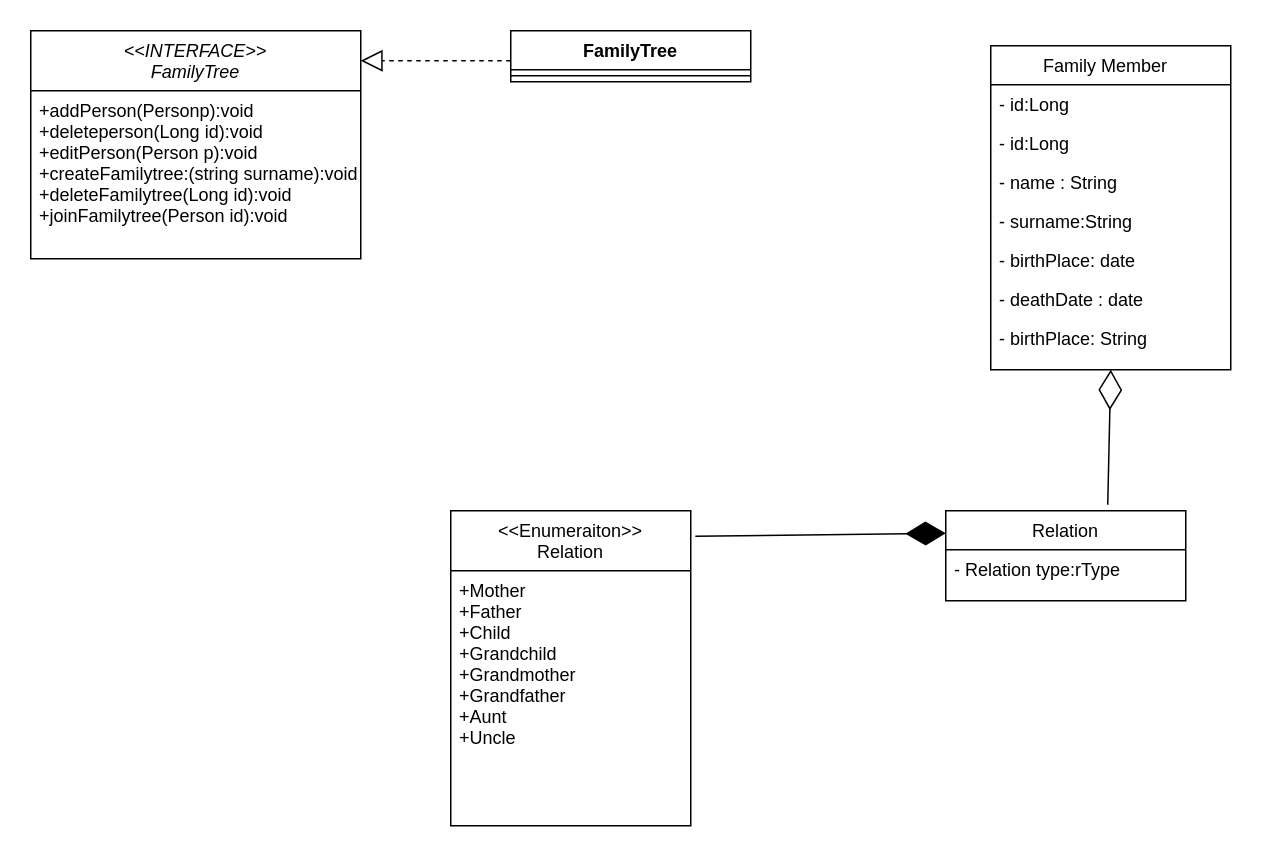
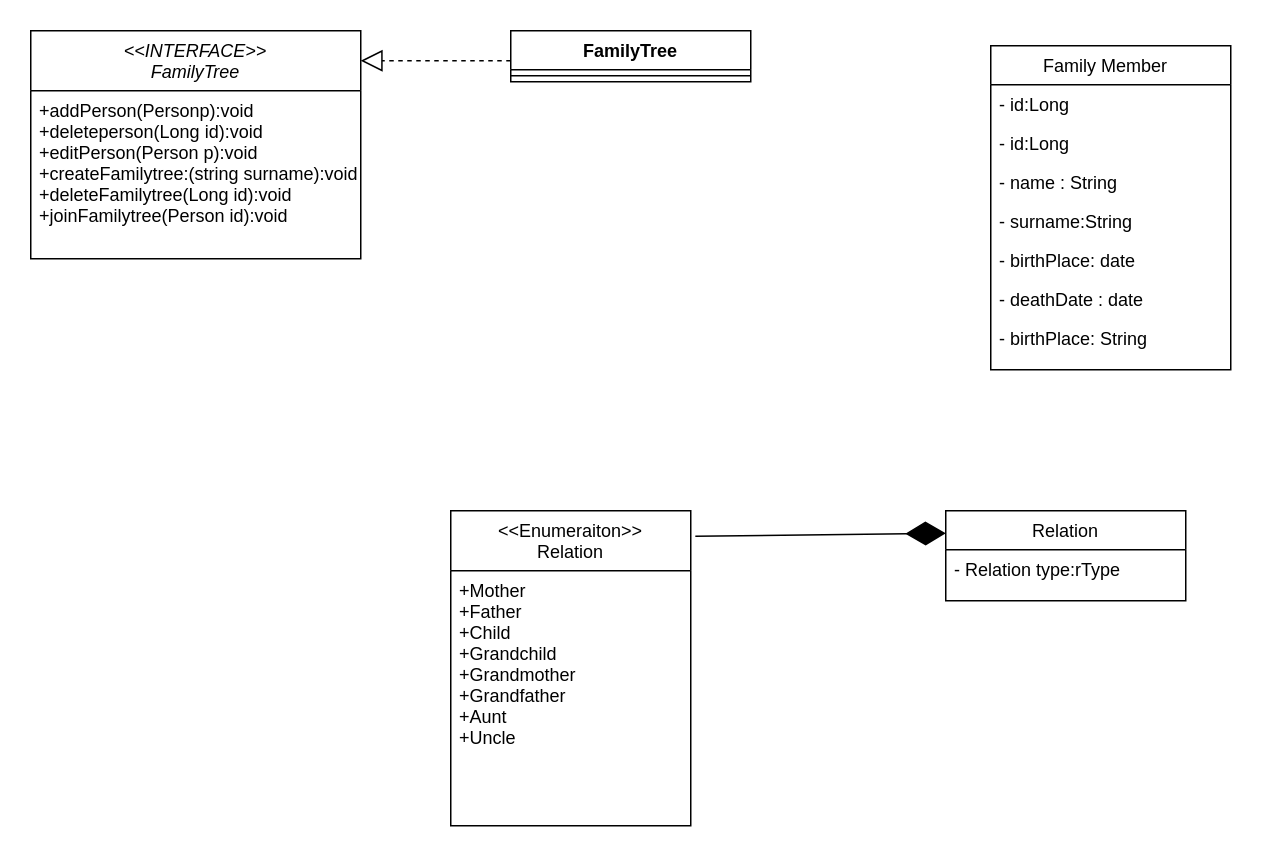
  <mxCell id="0" />
  <mxCell id="1" parent="0" />
  <mxCell id="2" value="&lt;&lt;INTERFACE&gt;&gt;&#10;FamilyTree&#10;" style="swimlane;fontStyle=2;align=center;verticalAlign=top;childLayout=stackLayout;horizontal=1;startSize=40;horizontalStack=0;resizeParent=1;resizeLast=0;collapsible=1;marginBottom=0;rounded=0;shadow=0;strokeWidth=1;" vertex="1" parent="1"><mxGeometry x="20" y="20" width="220" height="152" as="geometry"><mxRectangle x="230" y="140" width="160" height="26" as="alternateBounds" /></mxGeometry></mxCell>
  <mxCell id="3" value="+addPerson(Personp):void&#10;+deleteperson(Long id):void&#10;+editPerson(Person p):void&#10;+createFamilytree:(string surname):void&#10;+deleteFamilytree(Long id):void&#10;+joinFamilytree(Person id):void" style="text;align=left;verticalAlign=top;spacingLeft=4;spacingRight=4;overflow=hidden;rotatable=0;points=[[0,0.5],[1,0.5]];portConstraint=eastwest;" vertex="1" parent="2"><mxGeometry y="40" width="220" as="geometry" /></mxCell>
  <mxCell id="4" value="" style="line;html=1;strokeWidth=1;align=left;verticalAlign=middle;spacingTop=-1;spacingLeft=3;spacingRight=3;rotatable=0;labelPosition=right;points=[];portConstraint=eastwest;" vertex="1" parent="2"><mxGeometry y="40" width="220" as="geometry" /></mxCell>
  <mxCell id="5" value="&lt;&lt;Enumeraiton&gt;&gt;&#10;Relation" style="swimlane;fontStyle=0;align=center;verticalAlign=top;childLayout=stackLayout;horizontal=1;startSize=40;horizontalStack=0;resizeParent=1;resizeLast=0;collapsible=1;marginBottom=0;rounded=0;shadow=0;strokeWidth=1;" vertex="1" parent="1"><mxGeometry x="300" y="340" width="160" height="210" as="geometry"><mxRectangle x="130" y="380" width="160" height="26" as="alternateBounds" /></mxGeometry></mxCell>
  <mxCell id="6" value="+Mother&#10;+Father&#10;+Child&#10;+Grandchild&#10;+Grandmother&#10;+Grandfather&#10;+Aunt&#10;+Uncle" style="text;align=left;verticalAlign=top;spacingLeft=4;spacingRight=4;overflow=hidden;rotatable=0;points=[[0,0.5],[1,0.5]];portConstraint=eastwest;" vertex="1" parent="5"><mxGeometry y="40" width="160" height="170" as="geometry" /></mxCell>
  <mxCell id="7" value="Relation" style="swimlane;fontStyle=0;align=center;verticalAlign=top;childLayout=stackLayout;horizontal=1;startSize=26;horizontalStack=0;resizeParent=1;resizeLast=0;collapsible=1;marginBottom=0;rounded=0;shadow=0;strokeWidth=1;" vertex="1" parent="1"><mxGeometry x="630" y="340" width="160" height="60" as="geometry"><mxRectangle x="340" y="380" width="170" height="26" as="alternateBounds" /></mxGeometry></mxCell>
  <mxCell id="8" value="- Relation type:rType" style="text;align=left;verticalAlign=top;spacingLeft=4;spacingRight=4;overflow=hidden;rotatable=0;points=[[0,0.5],[1,0.5]];portConstraint=eastwest;" vertex="1" parent="7"><mxGeometry y="26" width="160" height="26" as="geometry" /></mxCell>
  <mxCell id="9" value="" style="line;html=1;strokeWidth=1;align=left;verticalAlign=middle;spacingTop=-1;spacingLeft=3;spacingRight=3;rotatable=0;labelPosition=right;points=[];portConstraint=eastwest;" vertex="1" parent="7"><mxGeometry y="52" width="160" as="geometry" /></mxCell>
  <mxCell id="10" value="Family Member  " style="swimlane;fontStyle=0;align=center;verticalAlign=top;childLayout=stackLayout;horizontal=1;startSize=26;horizontalStack=0;resizeParent=1;resizeLast=0;collapsible=1;marginBottom=0;rounded=0;shadow=0;strokeWidth=1;" vertex="1" parent="1"><mxGeometry x="660" y="30" width="160" height="216" as="geometry"><mxRectangle x="550" y="140" width="160" height="26" as="alternateBounds" /></mxGeometry></mxCell>
  <mxCell id="11" value="- id:Long        &#10;&#10;" style="text;align=left;verticalAlign=top;spacingLeft=4;spacingRight=4;overflow=hidden;rotatable=0;points=[[0,0.5],[1,0.5]];portConstraint=eastwest;" vertex="1" parent="10"><mxGeometry y="26" width="160" height="26" as="geometry" /></mxCell>
  <mxCell id="12" value="- id:Long        &#10;&#10;" style="text;align=left;verticalAlign=top;spacingLeft=4;spacingRight=4;overflow=hidden;rotatable=0;points=[[0,0.5],[1,0.5]];portConstraint=eastwest;" vertex="1" parent="10"><mxGeometry y="52" width="160" height="26" as="geometry" /></mxCell>
  <mxCell id="13" value="- name : String" style="text;align=left;verticalAlign=top;spacingLeft=4;spacingRight=4;overflow=hidden;rotatable=0;points=[[0,0.5],[1,0.5]];portConstraint=eastwest;rounded=0;shadow=0;html=0;" vertex="1" parent="10"><mxGeometry y="78" width="160" height="26" as="geometry" /></mxCell>
  <mxCell id="14" value="- surname:String" style="text;align=left;verticalAlign=top;spacingLeft=4;spacingRight=4;overflow=hidden;rotatable=0;points=[[0,0.5],[1,0.5]];portConstraint=eastwest;rounded=0;shadow=0;html=0;" vertex="1" parent="10"><mxGeometry y="104" width="160" height="26" as="geometry" /></mxCell>
  <mxCell id="15" value="- birthPlace: date" style="text;align=left;verticalAlign=top;spacingLeft=4;spacingRight=4;overflow=hidden;rotatable=0;points=[[0,0.5],[1,0.5]];portConstraint=eastwest;rounded=0;shadow=0;html=0;" vertex="1" parent="10"><mxGeometry y="130" width="160" height="26" as="geometry" /></mxCell>
  <mxCell id="16" value="- deathDate : date" style="text;align=left;verticalAlign=top;spacingLeft=4;spacingRight=4;overflow=hidden;rotatable=0;points=[[0,0.5],[1,0.5]];portConstraint=eastwest;rounded=0;shadow=0;html=0;" vertex="1" parent="10"><mxGeometry y="156" width="160" height="26" as="geometry" /></mxCell>
  <mxCell id="17" value="- birthPlace: String" style="text;align=left;verticalAlign=top;spacingLeft=4;spacingRight=4;overflow=hidden;rotatable=0;points=[[0,0.5],[1,0.5]];portConstraint=eastwest;" vertex="1" parent="10"><mxGeometry y="182" width="160" height="26" as="geometry" /></mxCell>
  <mxCell id="18" value="FamilyTree" style="swimlane;fontStyle=1;align=center;verticalAlign=top;childLayout=stackLayout;horizontal=1;startSize=26;horizontalStack=0;resizeParent=1;resizeParentMax=0;resizeLast=0;collapsible=1;marginBottom=0;" vertex="1" parent="1"><mxGeometry x="340" y="20" width="160" height="34" as="geometry" /></mxCell>
  <mxCell id="19" value="" style="line;strokeWidth=1;fillColor=none;align=left;verticalAlign=middle;spacingTop=-1;spacingLeft=3;spacingRight=3;rotatable=0;labelPosition=right;points=[];portConstraint=eastwest;" vertex="1" parent="18"><mxGeometry y="26" width="160" height="8" as="geometry" /></mxCell>
  <mxCell id="20" value="" style="endArrow=block;dashed=1;endFill=0;endSize=12;html=1;rounded=0;" edge="1" parent="1"><mxGeometry width="160" relative="1" as="geometry"><mxPoint x="340" y="40" as="sourcePoint" /><mxPoint x="240" y="40" as="targetPoint" /></mxGeometry></mxCell>
  <mxCell id="21" value="" style="endArrow=diamondThin;endFill=1;endSize=24;html=1;rounded=0;exitX=1.019;exitY=0.081;exitDx=0;exitDy=0;exitPerimeter=0;entryX=0;entryY=0.25;entryDx=0;entryDy=0;" edge="1" parent="1" source="5" target="7"><mxGeometry width="160" relative="1" as="geometry"><mxPoint x="380" y="230" as="sourcePoint" /><mxPoint x="540" y="450" as="targetPoint" /></mxGeometry></mxCell>
- <mxCell id="22" value="" style="endArrow=diamondThin;endFill=0;endSize=24;html=1;rounded=0;exitX=0.675;exitY=-0.067;exitDx=0;exitDy=0;exitPerimeter=0;entryX=0.5;entryY=1;entryDx=0;entryDy=0;" edge="1" parent="1" source="7" target="10"><mxGeometry width="160" relative="1" as="geometry"><mxPoint x="230" y="230" as="sourcePoint" /><mxPoint x="390" y="230" as="targetPoint" /></mxGeometry></mxCell>
